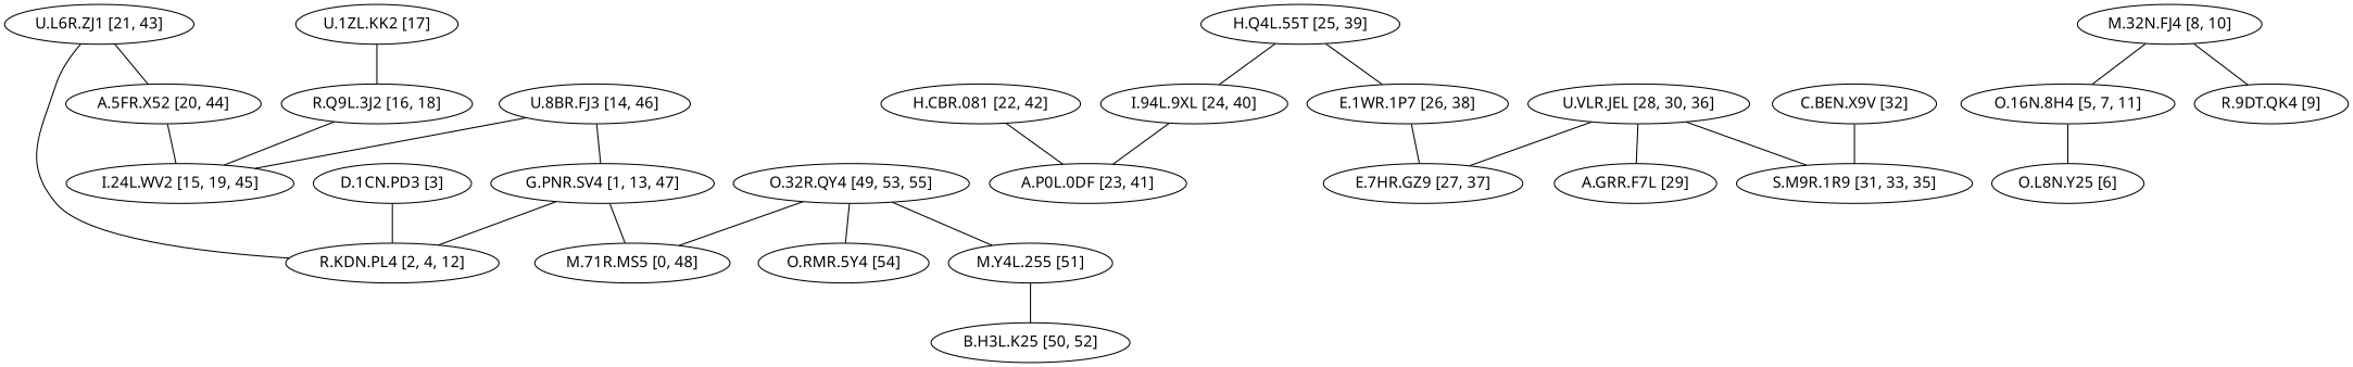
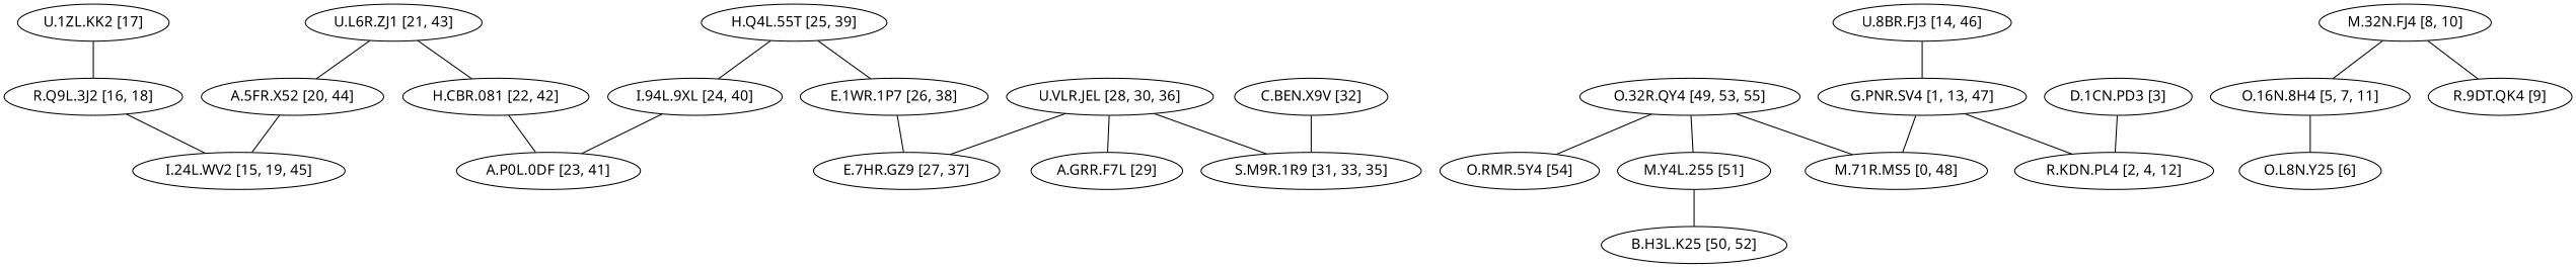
  graph {
    fontname="Noto Sans"
    node [fontname="Noto Sans"]
    edge [fontname="Noto Sans"]
    n1 [label="U.L6R.ZJ1 [21, 43]"]
    n2 [label="A.5FR.X52 [20, 44]"]
    n3 [label="H.CBR.081 [22, 42]"]
    n4 [label="I.24L.WV2 [15, 19, 45]"]
    n5 [label="A.P0L.0DF [23, 41]"]
    n6 [label="O.32R.QY4 [49, 53, 55]"]
    n7 [label="O.RMR.5Y4 [54]"]
    n8 [label="M.71R.MS5 [0, 48]"]
    n9 [label="M.Y4L.255 [51]"]
    n10 [label="B.H3L.K25 [50, 52]"]
    n11 [label="M.32N.FJ4 [8, 10]"]
    n12 [label="O.16N.8H4 [5, 7, 11]"]
    n13 [label="R.9DT.QK4 [9]"]
    n14 [label="O.L8N.Y25 [6]"]
    n15 [label="R.KDN.PL4 [2, 4, 12]"]
    n16 [label="U.VLR.JEL [28, 30, 36]"]
    n17 [label="A.GRR.F7L [29]"]
    n18 [label="E.7HR.GZ9 [27, 37]"]
    n19 [label="S.M9R.1R9 [31, 33, 35]"]
    n20 [label="H.Q4L.55T [25, 39]"]
    n21 [label="I.94L.9XL [24, 40]"]
    n22 [label="E.1WR.1P7 [26, 38]"]
    n23 [label="C.BEN.X9V [32]"]
    n24 [label="U.8BR.FJ3 [14, 46]"]
    n25 [label="G.PNR.SV4 [1, 13, 47]"]
    n26 [label="U.1ZL.KK2 [17]"]
    n27 [label="R.Q9L.3J2 [16, 18]"]
    n28 [label="D.1CN.PD3 [3]"]
    n1 -- n2
-   n1 -- n15
+   n1 -- n3
    n2 -- n4
    n3 -- n5
    n6 -- n7
    n6 -- n8
    n6 -- n9
    n9 -- n10
    n11 -- n12
    n11 -- n13
    n12 -- n14
    n16 -- n17
    n16 -- n18
    n16 -- n19
    n20 -- n21
    n20 -- n22
    n21 -- n5
    n22 -- n18
    n23 -- n19
-   n24 -- n4
    n24 -- n25
    n25 -- n8
    n25 -- n15
    n26 -- n27
    n27 -- n4
    n28 -- n15
  }
